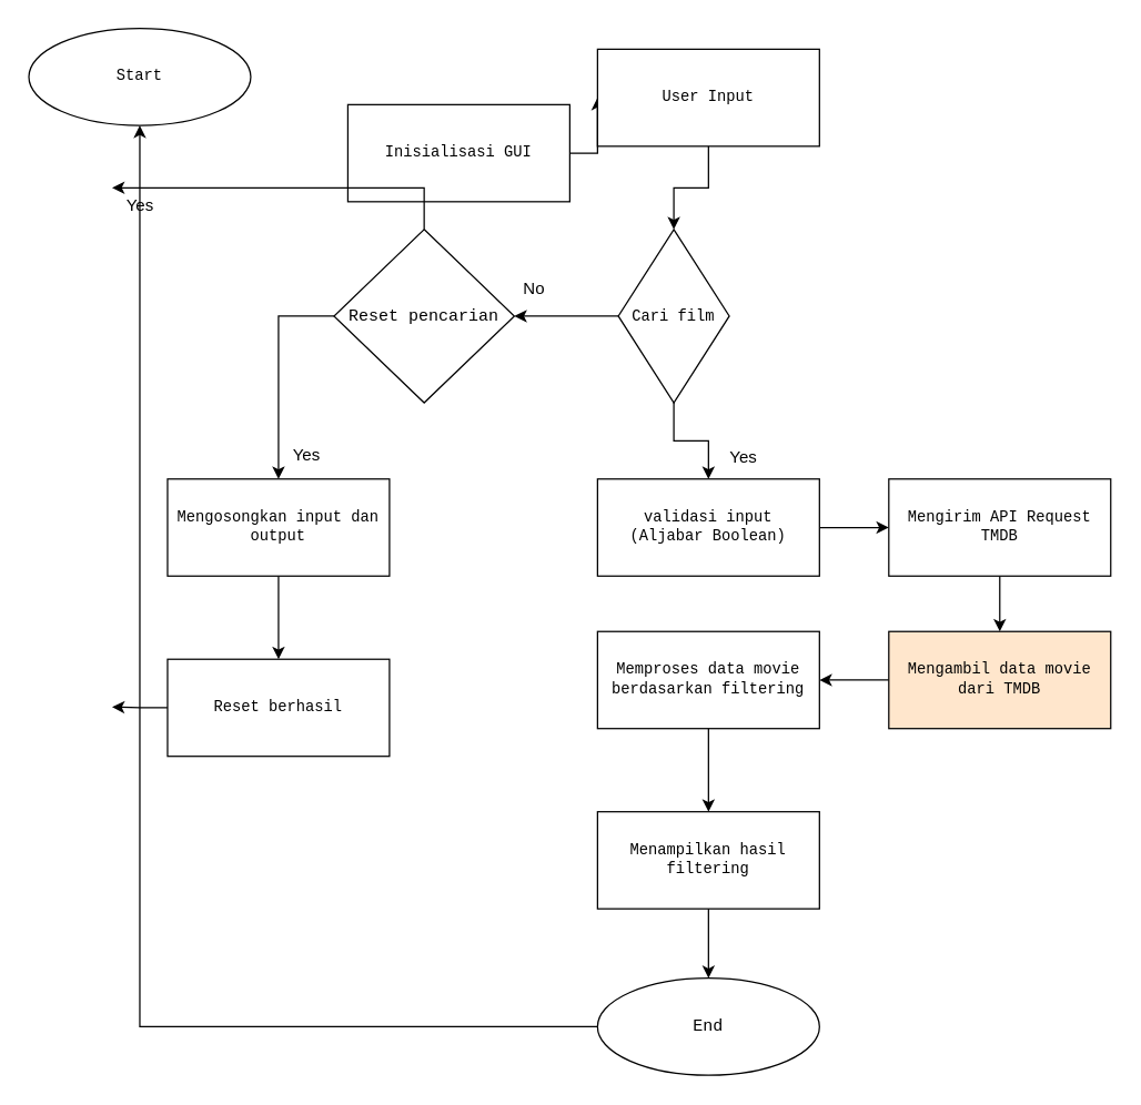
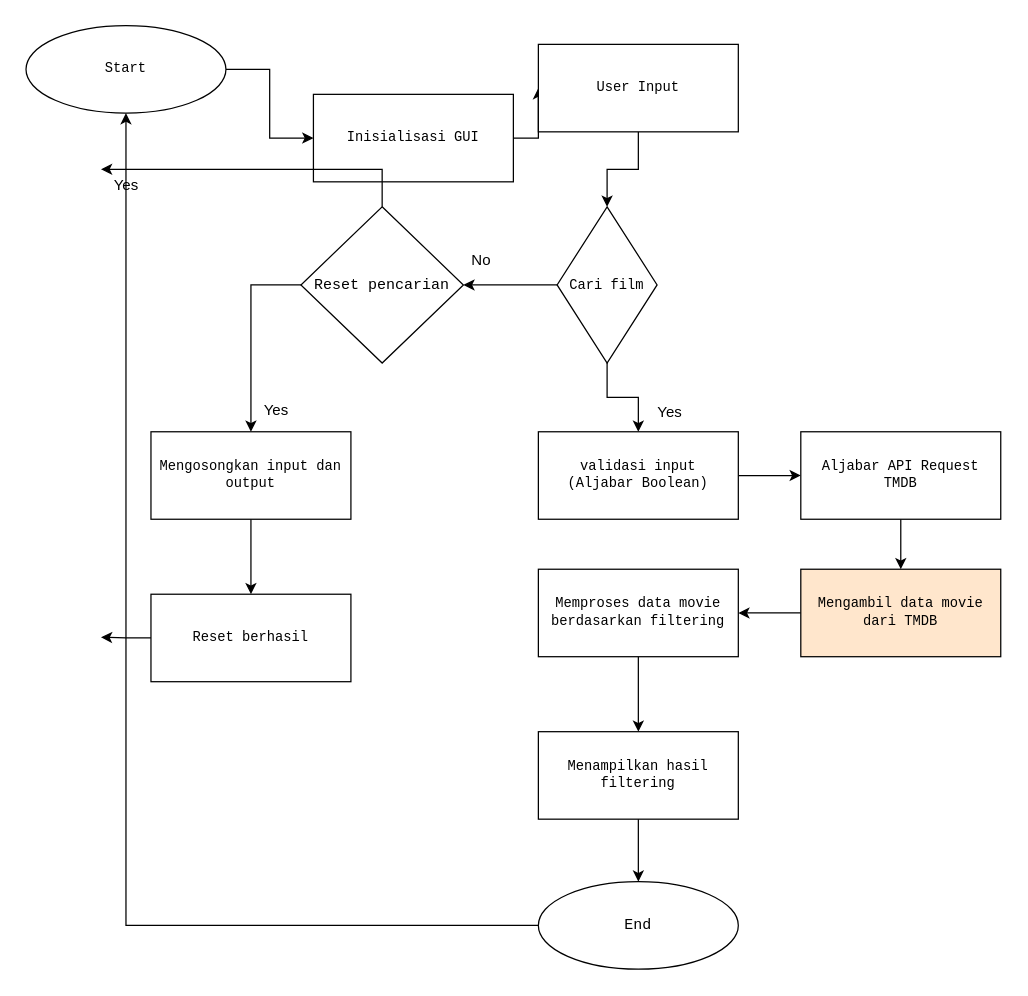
  <mxCell id="0" />
  <mxCell id="1" parent="0" />
+ <mxCell id="2" value="" style="edgeStyle=orthogonalEdgeStyle;rounded=0;orthogonalLoop=1;jettySize=auto;html=1;fontFamily=Courier New;fontSize=11;" edge="1" parent="1" source="3" target="5"><mxGeometry relative="1" as="geometry" /></mxCell>
  <mxCell id="3" value="Start" style="ellipse;whiteSpace=wrap;html=1;fontFamily=Courier New;fontSize=11;" vertex="1" parent="1"><mxGeometry x="20" y="20" width="160" height="70" as="geometry" /></mxCell>
  <mxCell id="4" value="" style="edgeStyle=orthogonalEdgeStyle;rounded=0;orthogonalLoop=1;jettySize=auto;html=1;fontSize=11;fontFamily=Courier New;" edge="1" parent="1" source="5" target="7"><mxGeometry relative="1" as="geometry" /></mxCell>
  <mxCell id="5" value="Inisialisasi GUI" style="whiteSpace=wrap;html=1;fontFamily=Courier New;fontSize=11;" vertex="1" parent="1"><mxGeometry x="250" y="75" width="160" height="70" as="geometry" /></mxCell>
  <mxCell id="6" value="" style="edgeStyle=orthogonalEdgeStyle;rounded=0;orthogonalLoop=1;jettySize=auto;html=1;fontSize=11;fontFamily=Courier New;" edge="1" parent="1" source="7" target="10"><mxGeometry relative="1" as="geometry" /></mxCell>
  <mxCell id="7" value="User Input" style="whiteSpace=wrap;html=1;fontSize=11;fontFamily=Courier New;" vertex="1" parent="1"><mxGeometry x="430" y="35" width="160" height="70" as="geometry" /></mxCell>
  <mxCell id="8" value="" style="edgeStyle=orthogonalEdgeStyle;rounded=0;orthogonalLoop=1;jettySize=auto;html=1;fontSize=11;fontFamily=Courier New;" edge="1" parent="1" source="10" target="12"><mxGeometry relative="1" as="geometry" /></mxCell>
  <mxCell id="9" value="" style="edgeStyle=orthogonalEdgeStyle;rounded=0;orthogonalLoop=1;jettySize=auto;html=1;fontSize=11;entryX=1;entryY=0.5;entryDx=0;entryDy=0;fontFamily=Courier New;" edge="1" parent="1" source="10" target="27"><mxGeometry relative="1" as="geometry"><mxPoint x="380" y="227.5" as="targetPoint" /></mxGeometry></mxCell>
  <mxCell id="10" value="Cari film" style="rhombus;whiteSpace=wrap;html=1;fontSize=11;fontFamily=Courier New;" vertex="1" parent="1"><mxGeometry x="445" y="165" width="80" height="125" as="geometry" /></mxCell>
  <mxCell id="11" value="" style="edgeStyle=orthogonalEdgeStyle;rounded=0;orthogonalLoop=1;jettySize=auto;html=1;fontSize=11;fontFamily=Courier New;" edge="1" parent="1" source="12" target="15"><mxGeometry relative="1" as="geometry" /></mxCell>
  <mxCell id="12" value="validasi input&lt;div&gt;(Aljabar Boolean)&lt;/div&gt;" style="whiteSpace=wrap;html=1;fontSize=11;fontFamily=Courier New;" vertex="1" parent="1"><mxGeometry x="430" y="345" width="160" height="70" as="geometry" /></mxCell>
  <mxCell id="13" value="" style="edgeStyle=orthogonalEdgeStyle;rounded=0;orthogonalLoop=1;jettySize=auto;html=1;exitX=0;exitY=0.5;exitDx=0;exitDy=0;fontFamily=Courier New;" edge="1" parent="1" source="27" target="25"><mxGeometry relative="1" as="geometry"><mxPoint x="220" y="227.444" as="sourcePoint" /></mxGeometry></mxCell>
  <mxCell id="14" value="" style="edgeStyle=orthogonalEdgeStyle;rounded=0;orthogonalLoop=1;jettySize=auto;html=1;fontFamily=Courier New;" edge="1" parent="1" source="15" target="17"><mxGeometry relative="1" as="geometry" /></mxCell>
- <mxCell id="15" value="Mengirim API Request TMDB" style="whiteSpace=wrap;html=1;fontSize=11;fontFamily=Courier New;" vertex="1" parent="1"><mxGeometry x="640" y="345" width="160" height="70" as="geometry" /></mxCell>
+ <mxCell id="15" value="Aljabar API Request TMDB" style="whiteSpace=wrap;html=1;fontSize=11;fontFamily=Courier New;" vertex="1" parent="1"><mxGeometry x="640" y="345" width="160" height="70" as="geometry" /></mxCell>
  <mxCell id="16" value="" style="edgeStyle=orthogonalEdgeStyle;rounded=0;orthogonalLoop=1;jettySize=auto;html=1;fontFamily=Courier New;" edge="1" parent="1" source="17" target="19"><mxGeometry relative="1" as="geometry" /></mxCell>
  <mxCell id="17" value="Mengambil data movie dari TMDB" style="whiteSpace=wrap;html=1;fontSize=11;fontFamily=Courier New;fillColor=#ffe6cc;" vertex="1" parent="1"><mxGeometry x="640" y="455" width="160" height="70" as="geometry" /></mxCell>
  <mxCell id="18" value="" style="edgeStyle=orthogonalEdgeStyle;rounded=0;orthogonalLoop=1;jettySize=auto;html=1;fontFamily=Courier New;" edge="1" parent="1" source="19" target="20"><mxGeometry relative="1" as="geometry" /></mxCell>
  <mxCell id="19" value="Memproses data movie berdasarkan filtering" style="whiteSpace=wrap;html=1;fontSize=11;fontFamily=Courier New;" vertex="1" parent="1"><mxGeometry x="430" y="455" width="160" height="70" as="geometry" /></mxCell>
  <mxCell id="20" value="Menampilkan hasil filtering" style="whiteSpace=wrap;html=1;fontSize=11;fontFamily=Courier New;" vertex="1" parent="1"><mxGeometry x="430" y="585" width="160" height="70" as="geometry" /></mxCell>
  <mxCell id="21" value="" style="edgeStyle=orthogonalEdgeStyle;rounded=0;orthogonalLoop=1;jettySize=auto;html=1;fontFamily=Courier New;" edge="1" parent="1" source="20" target="23"><mxGeometry relative="1" as="geometry"><mxPoint x="510" y="935" as="sourcePoint" /><mxPoint x="510" y="1045" as="targetPoint" /></mxGeometry></mxCell>
  <mxCell id="22" style="edgeStyle=orthogonalEdgeStyle;rounded=0;orthogonalLoop=1;jettySize=auto;html=1;entryX=0.5;entryY=1;entryDx=0;entryDy=0;" edge="1" parent="1" source="23" target="3"><mxGeometry relative="1" as="geometry"><mxPoint x="77.44" y="115.14" as="targetPoint" /></mxGeometry></mxCell>
  <mxCell id="23" value="End" style="ellipse;whiteSpace=wrap;html=1;fontFamily=Courier New;" vertex="1" parent="1"><mxGeometry x="430" y="705" width="160" height="70" as="geometry" /></mxCell>
  <mxCell id="24" value="" style="edgeStyle=orthogonalEdgeStyle;rounded=0;orthogonalLoop=1;jettySize=auto;html=1;" edge="1" parent="1" source="25" target="29"><mxGeometry relative="1" as="geometry" /></mxCell>
  <mxCell id="25" value="Mengosongkan input dan output" style="whiteSpace=wrap;html=1;fontSize=11;fontFamily=Courier New;" vertex="1" parent="1"><mxGeometry x="120" y="345" width="160" height="70" as="geometry" /></mxCell>
  <mxCell id="26" style="edgeStyle=orthogonalEdgeStyle;rounded=0;orthogonalLoop=1;jettySize=auto;html=1;exitX=0.5;exitY=0;exitDx=0;exitDy=0;" edge="1" parent="1" source="27"><mxGeometry relative="1" as="geometry"><mxPoint x="80" y="135" as="targetPoint" /><Array as="points"><mxPoint x="305" y="155" /><mxPoint x="305" y="155" /></Array></mxGeometry></mxCell>
  <mxCell id="27" value="Reset pencarian" style="rhombus;whiteSpace=wrap;html=1;fontFamily=Courier New;" vertex="1" parent="1"><mxGeometry x="240" y="165" width="130" height="125" as="geometry" /></mxCell>
  <mxCell id="28" style="edgeStyle=orthogonalEdgeStyle;rounded=0;orthogonalLoop=1;jettySize=auto;html=1;exitX=0;exitY=0.5;exitDx=0;exitDy=0;" edge="1" parent="1" source="29"><mxGeometry relative="1" as="geometry"><mxPoint x="80" y="509.429" as="targetPoint" /></mxGeometry></mxCell>
  <mxCell id="29" value="Reset berhasil" style="whiteSpace=wrap;html=1;fontSize=11;fontFamily=Courier New;" vertex="1" parent="1"><mxGeometry x="120" y="475" width="160" height="70" as="geometry" /></mxCell>
  <mxCell id="30" value="No" style="text;html=1;align=center;verticalAlign=middle;resizable=0;points=[];autosize=1;strokeColor=none;fillColor=none;" vertex="1" parent="1"><mxGeometry x="364" y="193" width="40" height="30" as="geometry" /></mxCell>
  <mxCell id="31" value="Yes" style="text;html=1;align=center;verticalAlign=middle;resizable=0;points=[];autosize=1;strokeColor=none;fillColor=none;" vertex="1" parent="1"><mxGeometry x="515" y="315" width="40" height="30" as="geometry" /></mxCell>
  <mxCell id="32" value="Yes" style="text;html=1;align=center;verticalAlign=middle;resizable=0;points=[];autosize=1;strokeColor=none;fillColor=none;" vertex="1" parent="1"><mxGeometry x="200" y="313" width="40" height="30" as="geometry" /></mxCell>
  <mxCell id="33" value="Yes" style="text;html=1;align=center;verticalAlign=middle;resizable=0;points=[];autosize=1;strokeColor=none;fillColor=none;" vertex="1" parent="1"><mxGeometry x="80" y="133" width="40" height="30" as="geometry" /></mxCell>
